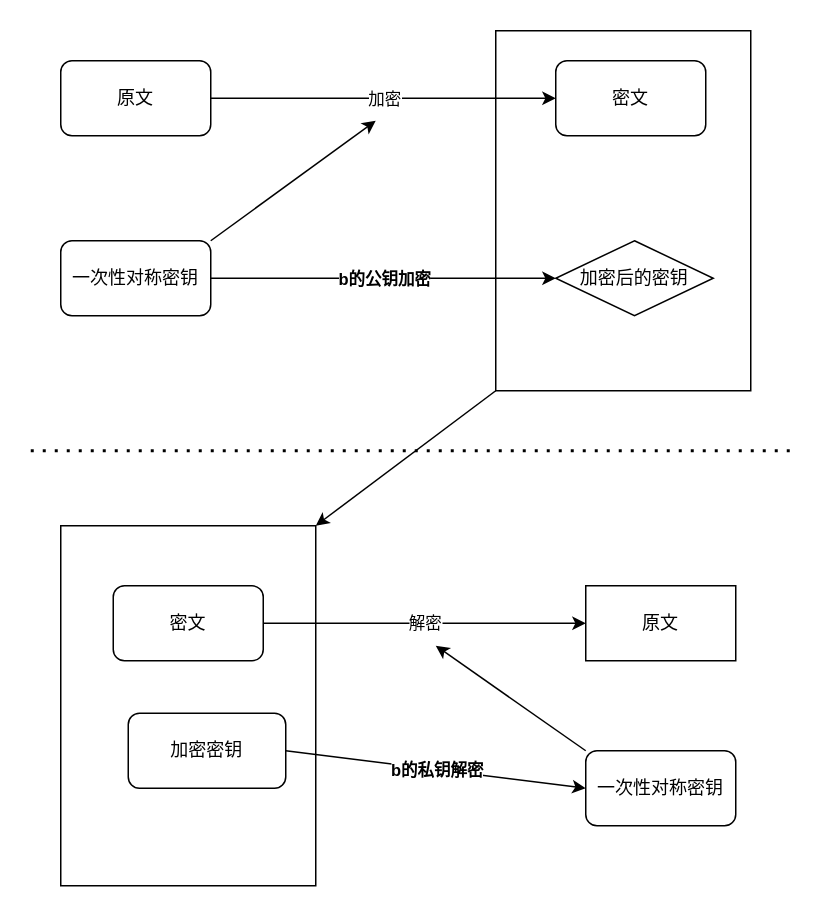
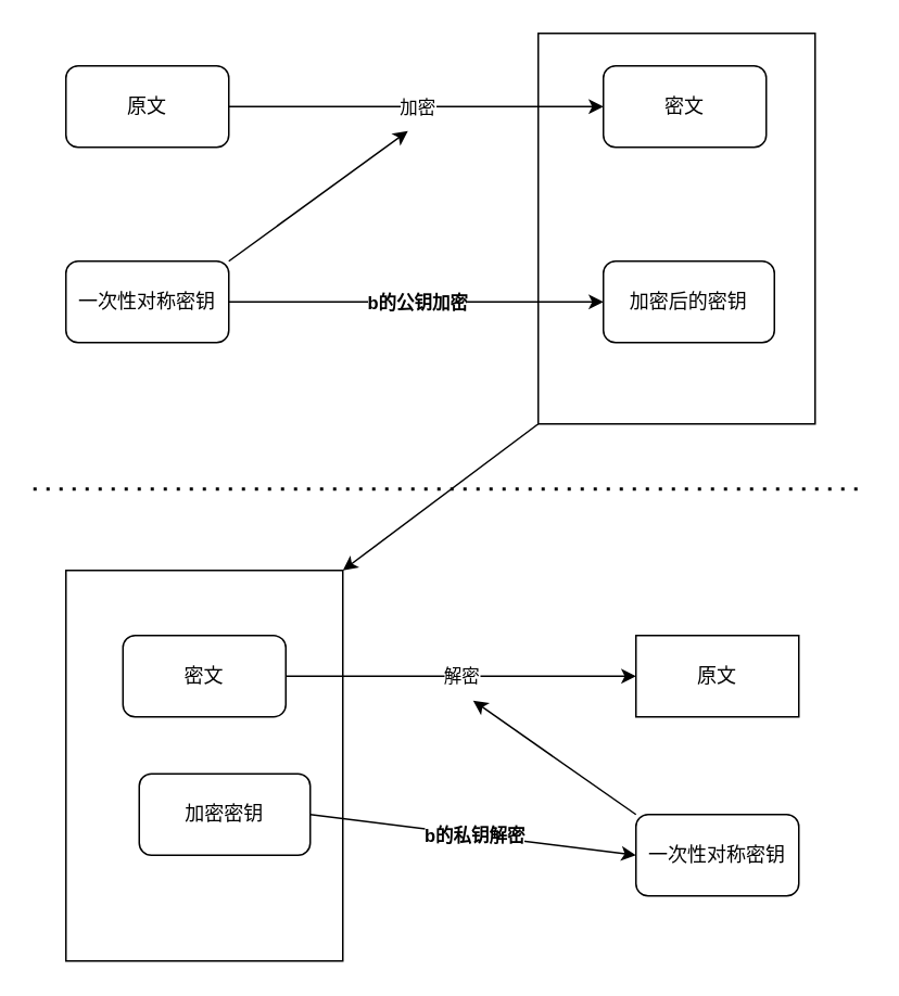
  <mxCell id="0" />
  <mxCell id="1" parent="0" />
  <mxCell id="2" value="" style="rounded=0;whiteSpace=wrap;html=1;direction=south;" vertex="1" parent="1"><mxGeometry x="330" y="20" width="170" height="240" as="geometry" /></mxCell>
  <mxCell id="3" value="原文" style="rounded=1;whiteSpace=wrap;html=1;" parent="1" vertex="1"><mxGeometry x="40" y="40" width="100" height="50" as="geometry" /></mxCell>
  <mxCell id="4" value="一次性对称密钥" style="rounded=1;whiteSpace=wrap;html=1;" parent="1" vertex="1"><mxGeometry x="40" y="160" width="100" height="50" as="geometry" /></mxCell>
  <mxCell id="5" value="密文" style="rounded=1;whiteSpace=wrap;html=1;" vertex="1" parent="1"><mxGeometry x="370" y="40" width="100" height="50" as="geometry" /></mxCell>
  <mxCell id="6" value="" style="endArrow=classic;html=1;rounded=0;exitX=1;exitY=0.5;exitDx=0;exitDy=0;entryX=0;entryY=0.5;entryDx=0;entryDy=0;" edge="1" parent="1" source="3" target="5"><mxGeometry relative="1" as="geometry"><mxPoint x="330" y="230" as="sourcePoint" /><mxPoint x="430" y="230" as="targetPoint" /></mxGeometry></mxCell>
  <mxCell id="7" value="加密" style="edgeLabel;resizable=0;html=1;align=center;verticalAlign=middle;" connectable="0" vertex="1" parent="6"><mxGeometry relative="1" as="geometry" /></mxCell>
  <mxCell id="8" value="" style="endArrow=classic;html=1;rounded=0;exitX=1;exitY=0.5;exitDx=0;exitDy=0;entryX=0;entryY=0.5;entryDx=0;entryDy=0;" edge="1" parent="1" source="4" target="10"><mxGeometry relative="1" as="geometry"><mxPoint x="350" y="230" as="sourcePoint" /><mxPoint x="450" y="230" as="targetPoint" /></mxGeometry></mxCell>
  <mxCell id="9" value="b的公钥加密" style="edgeLabel;resizable=0;html=1;align=center;verticalAlign=middle;fontStyle=1" connectable="0" vertex="1" parent="8"><mxGeometry relative="1" as="geometry" /></mxCell>
- <mxCell id="10" value="加密后的密钥" style="rhombus;whiteSpace=wrap;html=1;" vertex="1" parent="1"><mxGeometry x="370" y="160" width="105" height="50" as="geometry" /></mxCell>
+ <mxCell id="10" value="加密后的密钥" style="rounded=1;whiteSpace=wrap;html=1;" vertex="1" parent="1"><mxGeometry x="370" y="160" width="105" height="50" as="geometry" /></mxCell>
  <mxCell id="11" value="" style="rounded=0;whiteSpace=wrap;html=1;direction=south;" vertex="1" parent="1"><mxGeometry x="40" y="350" width="170" height="240" as="geometry" /></mxCell>
  <mxCell id="12" value="" style="endArrow=classic;html=1;rounded=0;exitX=1;exitY=0;exitDx=0;exitDy=0;" edge="1" parent="1" source="4"><mxGeometry width="50" height="50" relative="1" as="geometry"><mxPoint x="310" y="260" as="sourcePoint" /><mxPoint x="250" y="80" as="targetPoint" /></mxGeometry></mxCell>
  <mxCell id="13" value="" style="endArrow=classic;html=1;rounded=0;exitX=1;exitY=1;exitDx=0;exitDy=0;entryX=0;entryY=0;entryDx=0;entryDy=0;" edge="1" parent="1" source="2" target="11"><mxGeometry width="50" height="50" relative="1" as="geometry"><mxPoint x="420" y="470" as="sourcePoint" /><mxPoint x="470" y="420" as="targetPoint" /></mxGeometry></mxCell>
  <mxCell id="14" value="" style="endArrow=none;dashed=1;html=1;dashPattern=1 3;strokeWidth=2;rounded=0;" edge="1" parent="1"><mxGeometry width="50" height="50" relative="1" as="geometry"><mxPoint x="20" y="300" as="sourcePoint" /><mxPoint x="530" y="300" as="targetPoint" /></mxGeometry></mxCell>
  <mxCell id="15" value="密文" style="rounded=1;whiteSpace=wrap;html=1;" vertex="1" parent="1"><mxGeometry x="75" y="390" width="100" height="50" as="geometry" /></mxCell>
  <mxCell id="16" value="加密密钥" style="rounded=1;whiteSpace=wrap;html=1;" vertex="1" parent="1"><mxGeometry x="85" y="475" width="105" height="50" as="geometry" /></mxCell>
  <mxCell id="17" value="一次性对称密钥" style="rounded=1;whiteSpace=wrap;html=1;" vertex="1" parent="1"><mxGeometry x="390" y="500" width="100" height="50" as="geometry" /></mxCell>
  <mxCell id="18" value="" style="endArrow=classic;html=1;rounded=0;exitX=1;exitY=0.5;exitDx=0;exitDy=0;entryX=0;entryY=0.5;entryDx=0;entryDy=0;" edge="1" parent="1" source="16" target="17"><mxGeometry relative="1" as="geometry"><mxPoint x="150" y="195" as="sourcePoint" /><mxPoint x="380" y="195" as="targetPoint" /></mxGeometry></mxCell>
  <mxCell id="19" value="b的私钥解密" style="edgeLabel;resizable=0;html=1;align=center;verticalAlign=middle;fontStyle=1" connectable="0" vertex="1" parent="18"><mxGeometry relative="1" as="geometry"><mxPoint as="offset" /></mxGeometry></mxCell>
  <mxCell id="20" value="解密" style="endArrow=classic;html=1;rounded=0;exitX=1;exitY=0.5;exitDx=0;exitDy=0;entryX=0;entryY=0.5;entryDx=0;entryDy=0;" edge="1" parent="1" source="15" target="21"><mxGeometry relative="1" as="geometry"><mxPoint x="270" y="390" as="sourcePoint" /><mxPoint x="380" y="410" as="targetPoint" /></mxGeometry></mxCell>
  <mxCell id="21" value="原文" style="rounded=1;whiteSpace=wrap;html=1;arcSize=0;" vertex="1" parent="1"><mxGeometry x="390" y="390" width="100" height="50" as="geometry" /></mxCell>
  <mxCell id="22" value="" style="endArrow=classic;html=1;rounded=0;exitX=0;exitY=0;exitDx=0;exitDy=0;" edge="1" parent="1" source="17"><mxGeometry width="50" height="50" relative="1" as="geometry"><mxPoint x="240" y="340" as="sourcePoint" /><mxPoint x="290" y="430" as="targetPoint" /></mxGeometry></mxCell>
